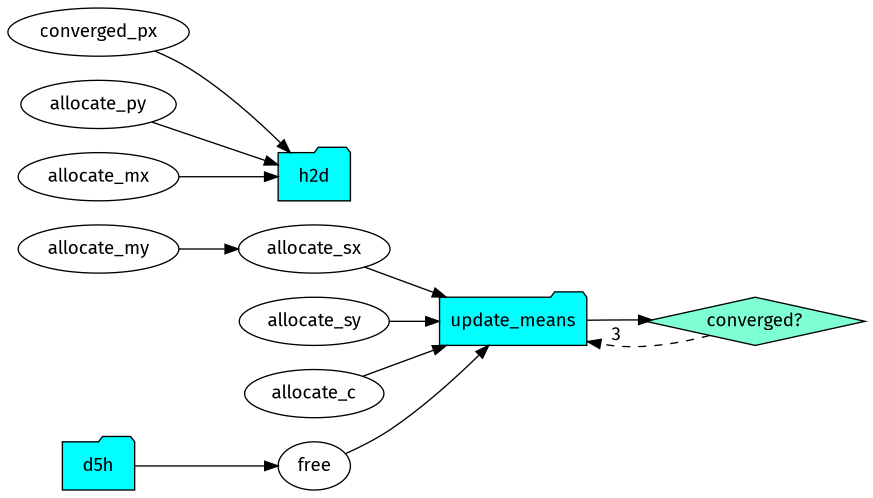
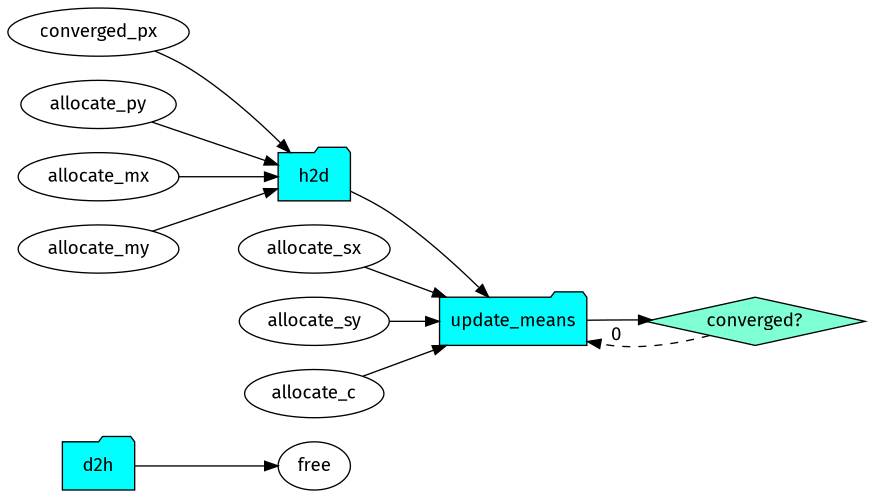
  digraph {
    fontname="Fira Sans"
    rankdir=LR
    node [fontname="Fira Sans"]
    edge [fontname="Fira Sans"]
    n1 [label=converged_px]
    n2 [fillcolor=cyan label=h2d shape=folder style=filled]
    n3 [fillcolor=cyan label=update_means shape=folder style=filled]
    n4 [color=black fillcolor=aquamarine label="converged?" shape=diamond style=filled]
    n5 [label=allocate_py]
    n6 [label=allocate_mx]
    n7 [label=allocate_my]
    n8 [label=allocate_sx]
    n9 [label=allocate_sy]
    n10 [label=allocate_c]
-   n11 [fillcolor=cyan label=d5h shape=folder style=filled]
+   n11 [fillcolor=cyan label=d2h shape=folder style=filled]
    n12 [label=free]
    n1 -> n2
-   n12 -> n3
+   n2 -> n3
    n3 -> n4
-   n4 -> n3 [label=3 style=dashed]
+   n4 -> n3 [label=0 style=dashed]
    n5 -> n2
    n6 -> n2
-   n7 -> n8
+   n7 -> n2
    n8 -> n3
    n9 -> n3
    n10 -> n3
    n11 -> n12
  }
